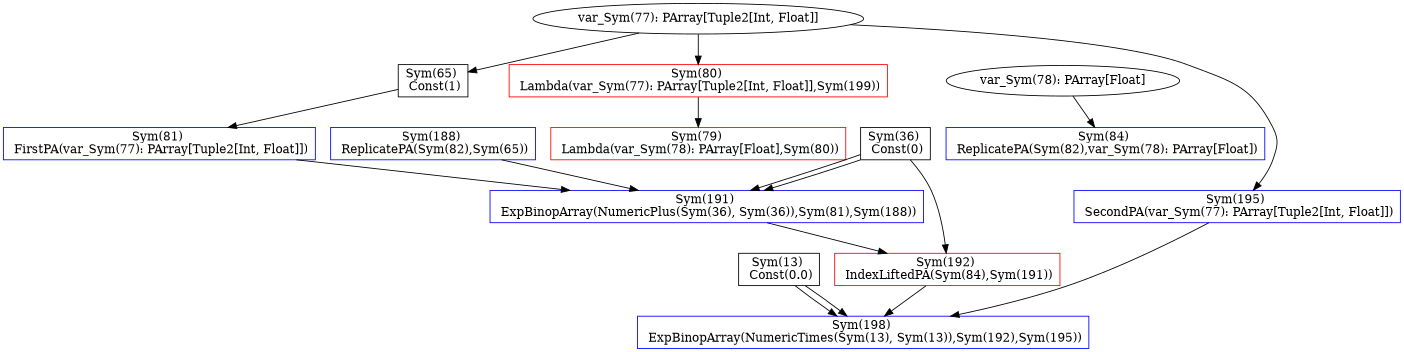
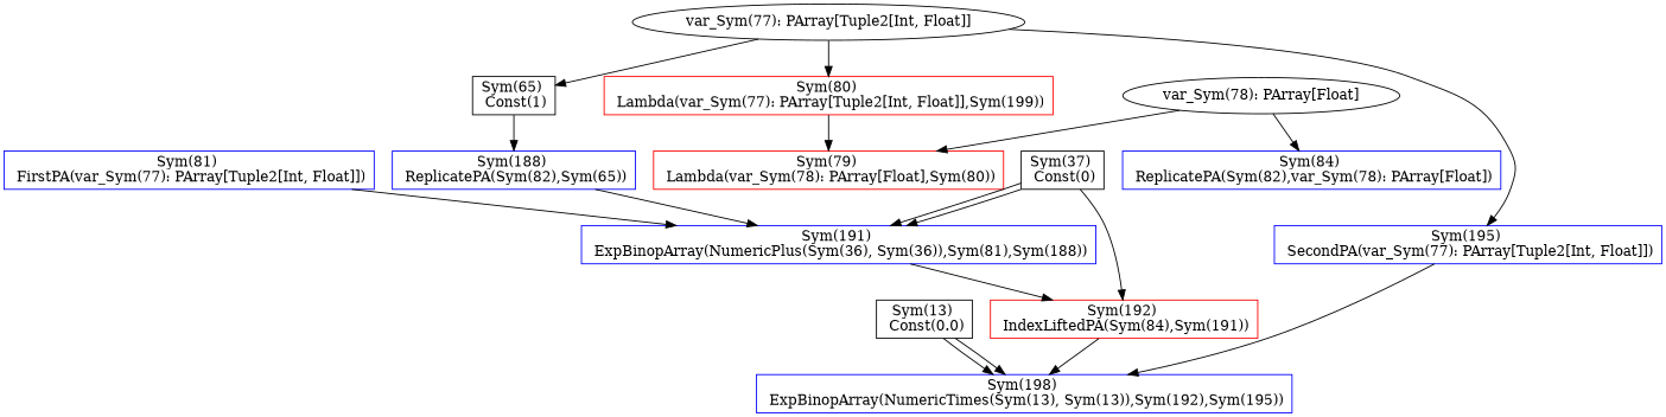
  digraph {
    node [shape=box color=blue]
    n1 [label="Sym(13) \n Const(0.0)" color=""]
    n2 [label="Sym(198) \n ExpBinopArray(NumericTimes(Sym(13), Sym(13)),Sym(192),Sym(195))"]
    n3 [label="Sym(81) \n FirstPA(var_Sym(77): PArray[Tuple2[Int, Float]])"]
    n4 [label="Sym(191) \n ExpBinopArray(NumericPlus(Sym(36), Sym(36)),Sym(81),Sym(188))"]
    n5 [color=red label="Sym(192) \n IndexLiftedPA(Sym(84),Sym(191))"]
    "var_Sym(77): PArray[Tuple2[Int, Float]]" [shape="" color=""]
    n7 [label="Sym(195) \n SecondPA(var_Sym(77): PArray[Tuple2[Int, Float]])"]
    n8 [color=red label="Sym(80) \n Lambda(var_Sym(77): PArray[Tuple2[Int, Float]],Sym(199))"]
    n9 [label="Sym(65) \n Const(1)" color=""]
    n10 [color=red label="Sym(79) \n Lambda(var_Sym(78): PArray[Float],Sym(80))"]
    n11 [label="Sym(84) \n ReplicatePA(Sym(82),var_Sym(78): PArray[Float])"]
    n12 [label="Sym(188) \n ReplicatePA(Sym(82),Sym(65))"]
    "var_Sym(78): PArray[Float]" [shape="" color=""]
-   n14 [label="Sym(36) \n Const(0)" color=""]
+   n14 [label="Sym(37) \n Const(0)" color=""]
    n1 -> n2
    n1 -> n2
    n3 -> n4
    n4 -> n5
    n5 -> n2
    "var_Sym(77): PArray[Tuple2[Int, Float]]" -> n7
    "var_Sym(77): PArray[Tuple2[Int, Float]]" -> n8
    "var_Sym(77): PArray[Tuple2[Int, Float]]" -> n9
    n7 -> n2
    n8 -> n10
-   n9 -> n3
+   n9 -> n12
    n12 -> n4
+   "var_Sym(78): PArray[Float]" -> n10
    "var_Sym(78): PArray[Float]" -> n11
    n14 -> n4
    n14 -> n4
    n14 -> n5
  }
